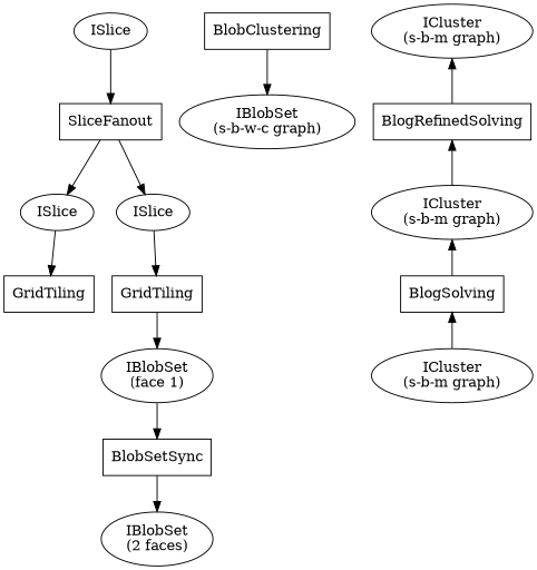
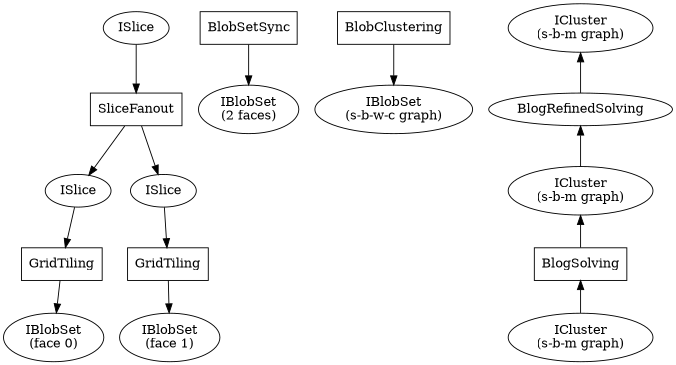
  digraph {
    rankdir=TB
    node [shape=ellipse]
    n1 [label=SliceFanout shape=box]
    n2 [label=ISlice]
    n3 [label=ISlice]
    n4 [label=GridTiling shape=box]
    n5 [label=GridTiling shape=box]
+   n6 [label="IBlobSet\n(face 0)"]
    n7 [label="IBlobSet\n(face 1)"]
    n8 [label=BlobSetSync shape=box]
    n9 [label="IBlobSet\n(2 faces)"]
    n10 [label=BlobClustering shape=box]
    n11 [label="IBlobSet\n(s-b-w-c graph)"]
    n12 [label=BlogSolving shape=box]
    n13 [label="ICluster\n(s-b-m graph)"]
-   n14 [label=BlogRefinedSolving shape=box]
+   n14 [label=BlogRefinedSolving]
    n15 [label="ICluster\n(s-b-m graph)"]
    n16 [label=ISlice]
    n17 [label="ICluster\n(s-b-m graph)"]
    n1 -> n2
    n1 -> n3
    n2 -> n4
    n3 -> n5
+   n4 -> n6
    n5 -> n7
-   n7 -> n8
    n8 -> n9
    n10 -> n11
    n12 -> n13 [dir=back]
    n14 -> n15 [dir=back]
    n15 -> n12 [dir=back]
    n16 -> n1
    n17 -> n14 [dir=back]
  }
